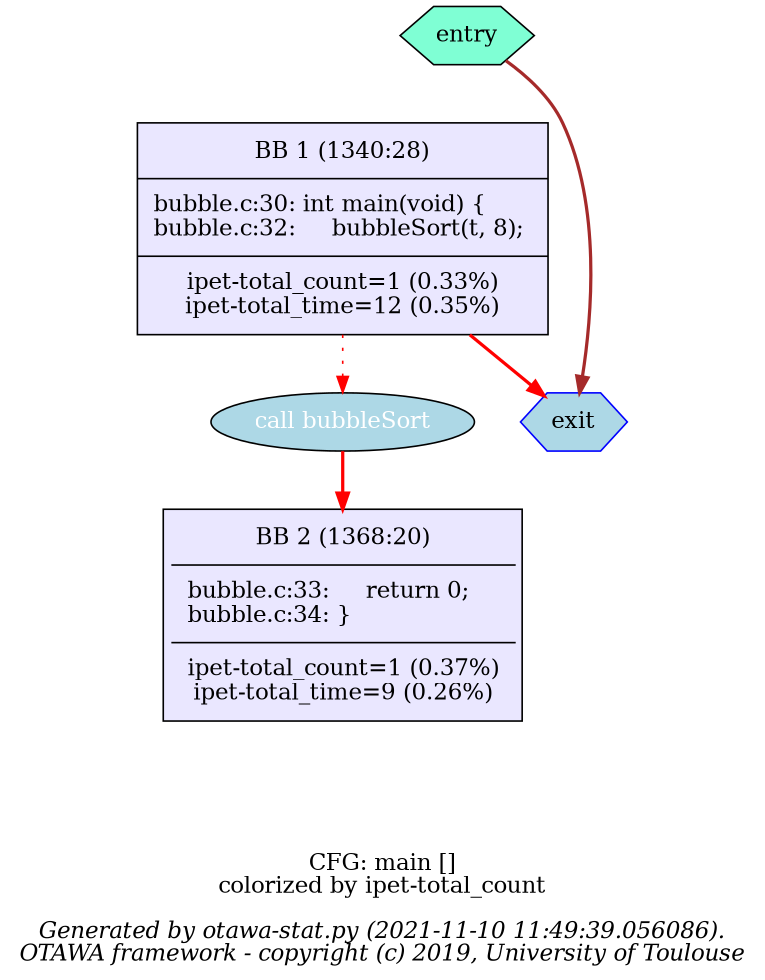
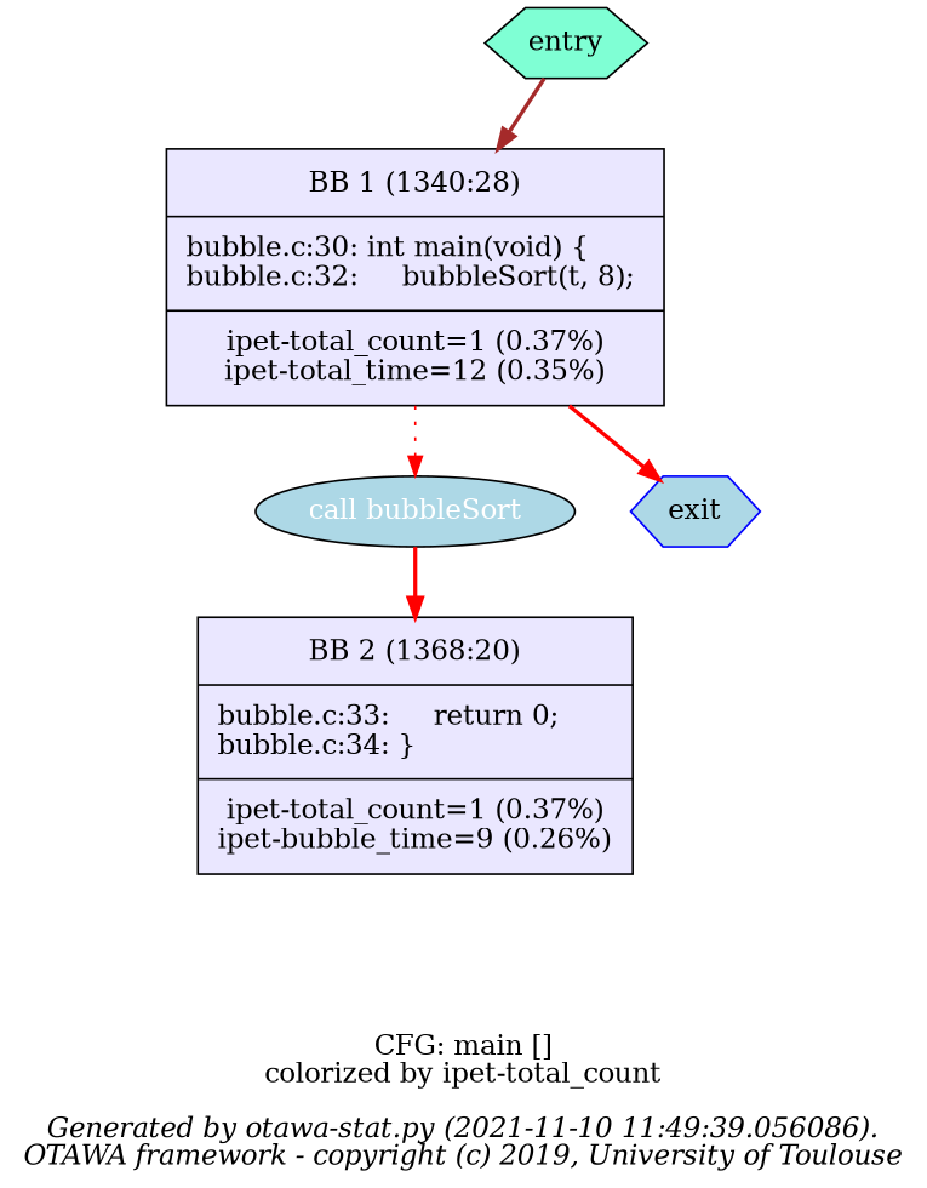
  digraph {
    label=<CFG: main []<br/>colorized by ipet-total_count<br/><BR/><I>Generated by otawa-stat.py (2021-11-10 11:49:39.056086).</I><BR/><I>OTAWA framework - copyright (c) 2019, University of Toulouse</I>>
    node [fillcolor="#eae7ff" shape=hexagon style=filled]
    edge [color=red style=bold]
    n1 [color=black fillcolor=aquamarine label=entry]
-   n2 [fontcolor="#000000" label=<<table border='0' cellpadding='8px'><tr><td>BB 1 (1340:28)</td></tr><hr/><tr><td align='left'>bubble.c:30: int&nbsp;main(void)&nbsp;{ <br align='left'/>bubble.c:32: &nbsp;&nbsp;&nbsp;&nbsp;bubbleSort(t,&nbsp;8); <br align='left'/></td></tr><hr/><tr><td>ipet-total_count=1 (0.33%)<br/>ipet-total_time=12 (0.35%)<br/></td></tr></table>> margin=0 shape=box]
+   n2 [fontcolor="#000000" label=<<table border='0' cellpadding='8px'><tr><td>BB 1 (1340:28)</td></tr><hr/><tr><td align='left'>bubble.c:30: int&nbsp;main(void)&nbsp;{ <br align='left'/>bubble.c:32: &nbsp;&nbsp;&nbsp;&nbsp;bubbleSort(t,&nbsp;8); <br align='left'/></td></tr><hr/><tr><td>ipet-total_count=1 (0.37%)<br/>ipet-total_time=12 (0.35%)<br/></td></tr></table>> margin=0 shape=box]
    n3 [color=black fillcolor=lightblue fontcolor="#ffffff" label="call bubbleSort" shape=ellipse]
    n4 [color=blue fillcolor=lightblue label=exit]
-   n5 [fontcolor="#000000" label=<<table border='0' cellpadding='8px'><tr><td>BB 2 (1368:20)</td></tr><hr/><tr><td align='left'>bubble.c:33: &nbsp;&nbsp;&nbsp;&nbsp;return&nbsp;0; <br align='left'/>bubble.c:34: } <br align='left'/></td></tr><hr/><tr><td>ipet-total_count=1 (0.37%)<br/>ipet-total_time=9 (0.26%)<br/></td></tr></table>> margin=0 shape=box]
-   n1 -> n4 [color=brown]
+   n5 [fontcolor="#000000" label=<<table border='0' cellpadding='8px'><tr><td>BB 2 (1368:20)</td></tr><hr/><tr><td align='left'>bubble.c:33: &nbsp;&nbsp;&nbsp;&nbsp;return&nbsp;0; <br align='left'/>bubble.c:34: } <br align='left'/></td></tr><hr/><tr><td>ipet-total_count=1 (0.37%)<br/>ipet-bubble_time=9 (0.26%)<br/></td></tr></table>> margin=0 shape=box]
+   n1 -> n2 [color=brown]
    n2 -> n3 [style=dotted]
    n2 -> n4
    n3 -> n5
  }
